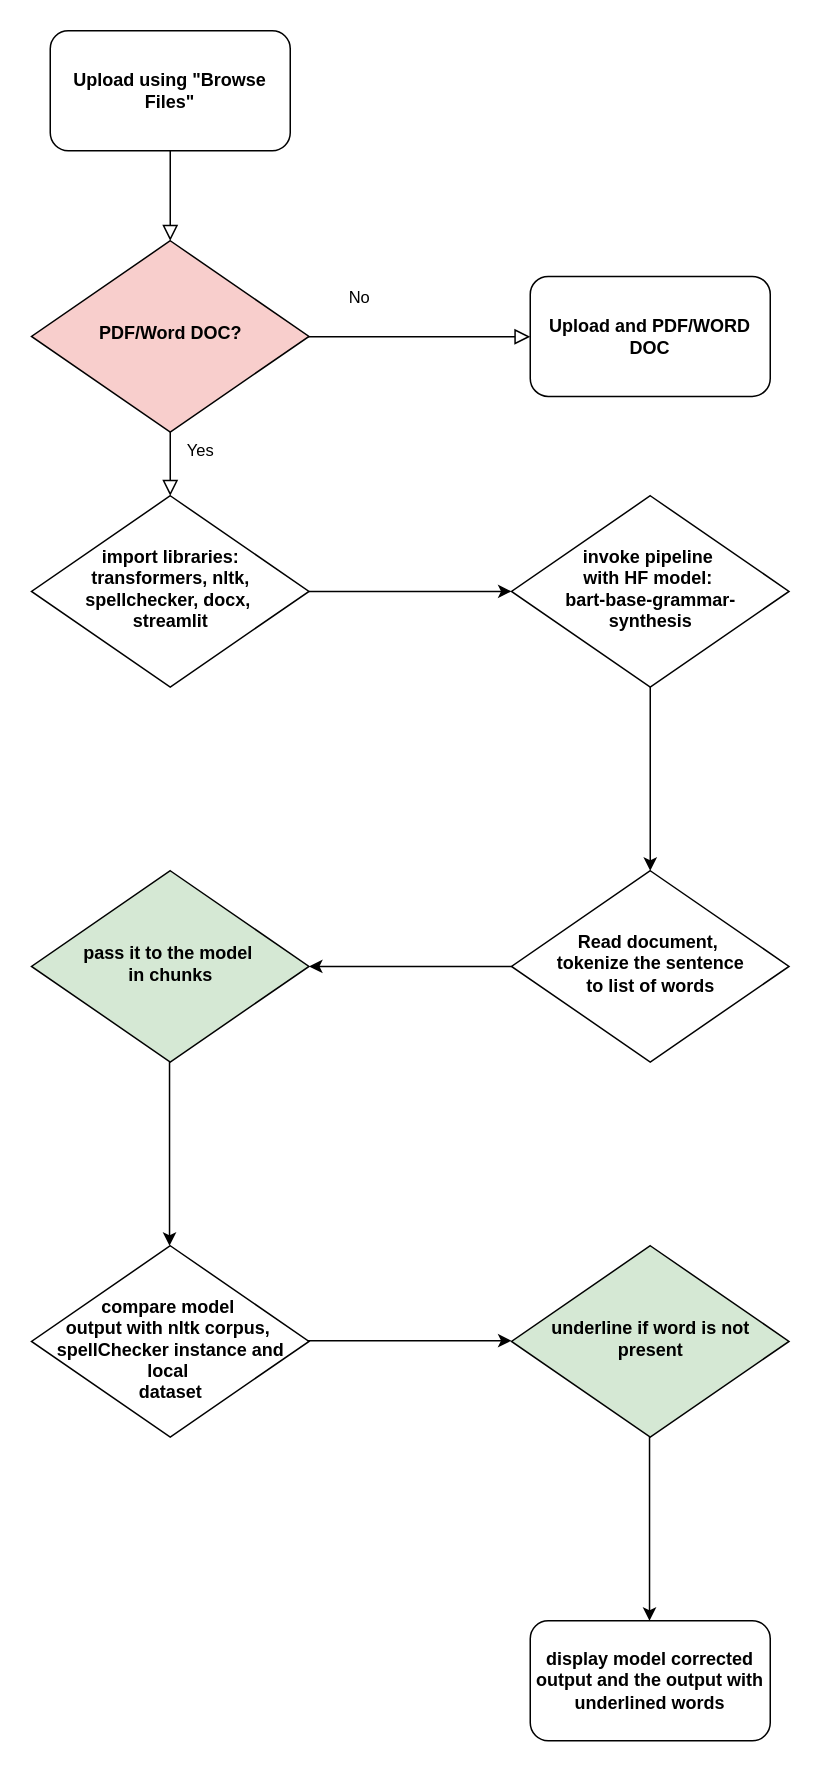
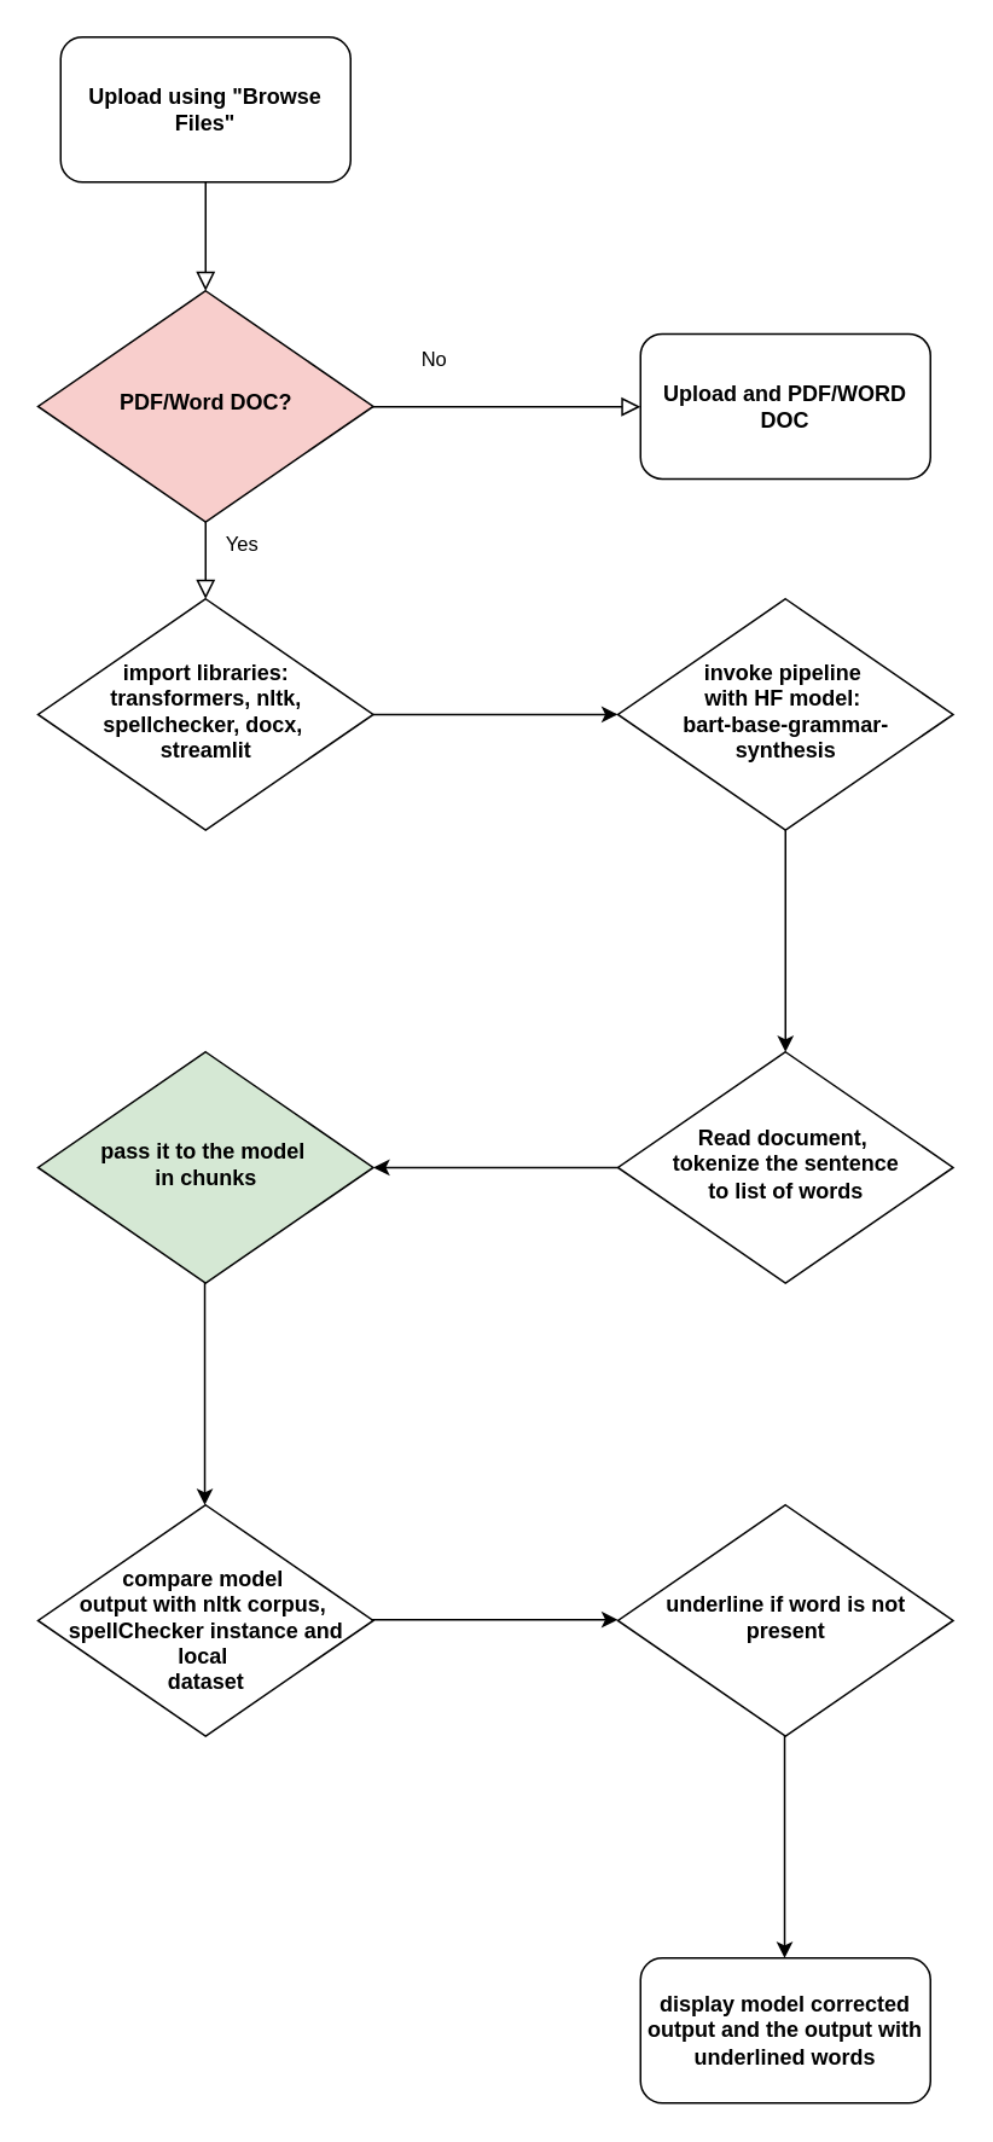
  <mxCell id="0" />
  <mxCell id="1" parent="0" />
  <mxCell id="2" value="" style="rounded=0;html=1;jettySize=auto;orthogonalLoop=1;fontSize=11;endArrow=block;endFill=0;endSize=8;strokeWidth=1;shadow=0;labelBackgroundColor=none;edgeStyle=orthogonalEdgeStyle;entryX=0.5;entryY=0;entryDx=0;entryDy=0;" parent="1" source="3" target="6" edge="1"><mxGeometry relative="1" as="geometry"><mxPoint x="113" y="150" as="targetPoint" /></mxGeometry></mxCell>
  <mxCell id="3" value="&lt;b&gt;Upload using &quot;Browse Files&quot;&lt;/b&gt;" style="rounded=1;whiteSpace=wrap;html=1;fontSize=12;glass=0;strokeWidth=1;shadow=0;" parent="1" vertex="1"><mxGeometry x="33" y="20" width="160" height="80" as="geometry" /></mxCell>
  <mxCell id="4" value="Yes" style="rounded=0;html=1;jettySize=auto;orthogonalLoop=1;fontSize=11;endArrow=block;endFill=0;endSize=8;strokeWidth=1;shadow=0;labelBackgroundColor=none;edgeStyle=orthogonalEdgeStyle;entryX=0.5;entryY=0;entryDx=0;entryDy=0;" parent="1" edge="1"><mxGeometry x="0.143" y="20" relative="1" as="geometry"><mxPoint as="offset" /><mxPoint x="113" y="260" as="sourcePoint" /><mxPoint x="113" y="330" as="targetPoint" /></mxGeometry></mxCell>
  <mxCell id="5" value="No" style="edgeStyle=orthogonalEdgeStyle;rounded=0;html=1;jettySize=auto;orthogonalLoop=1;fontSize=11;endArrow=block;endFill=0;endSize=8;strokeWidth=1;shadow=0;labelBackgroundColor=none;" parent="1" edge="1"><mxGeometry x="-0.172" y="26" relative="1" as="geometry"><mxPoint as="offset" /><mxPoint x="178" y="205" as="sourcePoint" /><mxPoint x="353" y="224" as="targetPoint" /><Array as="points"><mxPoint x="178" y="224" /></Array></mxGeometry></mxCell>
  <mxCell id="6" value="&lt;b&gt;PDF/Word DOC?&lt;/b&gt;" style="rhombus;whiteSpace=wrap;html=1;shadow=0;fontFamily=Helvetica;fontSize=12;align=center;strokeWidth=1;spacing=6;spacingTop=-4;rotation=0;fillColor=#f8cecc;" vertex="1" parent="1"><mxGeometry x="20.5" y="160" width="185" height="127.5" as="geometry" /></mxCell>
  <mxCell id="7" style="edgeStyle=orthogonalEdgeStyle;rounded=0;orthogonalLoop=1;jettySize=auto;html=1;entryX=0;entryY=0.5;entryDx=0;entryDy=0;" edge="1" parent="1" source="8" target="10"><mxGeometry relative="1" as="geometry"><mxPoint x="303" y="394" as="targetPoint" /></mxGeometry></mxCell>
  <mxCell id="8" value="&lt;b&gt;import libraries:&lt;/b&gt;&lt;div&gt;&lt;b&gt;transformers, nltk, spellchecker, docx,&amp;nbsp;&lt;/b&gt;&lt;/div&gt;&lt;div&gt;&lt;b&gt;streamlit&lt;/b&gt;&lt;/div&gt;" style="rhombus;whiteSpace=wrap;html=1;shadow=0;fontFamily=Helvetica;fontSize=12;align=center;strokeWidth=1;spacing=6;spacingTop=-4;rotation=0;" vertex="1" parent="1"><mxGeometry x="20.5" y="330" width="185" height="127.5" as="geometry" /></mxCell>
  <mxCell id="9" value="&lt;b&gt;Upload and PDF/WORD DOC&lt;/b&gt;" style="rounded=1;whiteSpace=wrap;html=1;fontSize=12;glass=0;strokeWidth=1;shadow=0;" vertex="1" parent="1"><mxGeometry x="353" y="183.75" width="160" height="80" as="geometry" /></mxCell>
  <mxCell id="10" value="&lt;b&gt;invoke pipeline&amp;nbsp;&lt;/b&gt;&lt;div&gt;&lt;b&gt;with&amp;nbsp;&lt;/b&gt;&lt;b style=&quot;background-color: initial;&quot;&gt;HF&amp;nbsp;&lt;span style=&quot;background-color: initial;&quot;&gt;model:&amp;nbsp;&lt;/span&gt;&lt;/b&gt;&lt;div&gt;&lt;b&gt;bart-base-grammar-&lt;/b&gt;&lt;/div&gt;&lt;div&gt;&lt;b&gt;synthesis&lt;/b&gt;&lt;/div&gt;&lt;/div&gt;" style="rhombus;whiteSpace=wrap;html=1;shadow=0;fontFamily=Helvetica;fontSize=12;align=center;strokeWidth=1;spacing=6;spacingTop=-4;rotation=0;" vertex="1" parent="1"><mxGeometry x="340.5" y="330" width="185" height="127.5" as="geometry" /></mxCell>
  <mxCell id="11" value="&lt;b&gt;Read document,&amp;nbsp;&lt;/b&gt;&lt;div&gt;&lt;b&gt;tokenize the sentence&lt;/b&gt;&lt;/div&gt;&lt;div&gt;&lt;b&gt;to list of words&lt;/b&gt;&lt;/div&gt;" style="rhombus;whiteSpace=wrap;html=1;shadow=0;fontFamily=Helvetica;fontSize=12;align=center;strokeWidth=1;spacing=6;spacingTop=-4;rotation=0;" vertex="1" parent="1"><mxGeometry x="340.5" y="580" width="185" height="127.5" as="geometry" /></mxCell>
  <mxCell id="12" value="" style="endArrow=classic;html=1;rounded=0;entryX=0.5;entryY=0;entryDx=0;entryDy=0;" edge="1" parent="1" target="11"><mxGeometry width="50" height="50" relative="1" as="geometry"><mxPoint x="433" y="457.5" as="sourcePoint" /><mxPoint x="466.93" y="580" as="targetPoint" /><Array as="points"><mxPoint x="433" y="507.5" /></Array></mxGeometry></mxCell>
  <mxCell id="13" value="" style="endArrow=classic;html=1;rounded=0;exitX=0;exitY=0.5;exitDx=0;exitDy=0;entryX=1;entryY=0.5;entryDx=0;entryDy=0;" edge="1" parent="1" source="11" target="14"><mxGeometry width="50" height="50" relative="1" as="geometry"><mxPoint x="273" y="630" as="sourcePoint" /><mxPoint x="213" y="644" as="targetPoint" /><Array as="points" /></mxGeometry></mxCell>
  <mxCell id="14" value="&lt;b&gt;pass it to the model&amp;nbsp;&lt;/b&gt;&lt;div&gt;&lt;b&gt;in chunks&lt;/b&gt;&lt;/div&gt;" style="rhombus;whiteSpace=wrap;html=1;shadow=0;fontFamily=Helvetica;fontSize=12;align=center;strokeWidth=1;spacing=6;spacingTop=-4;rotation=0;fillColor=#d5e8d4;" vertex="1" parent="1"><mxGeometry x="20.5" y="580" width="185" height="127.5" as="geometry" /></mxCell>
  <mxCell id="15" value="&lt;div&gt;&lt;b style=&quot;background-color: initial;&quot;&gt;&lt;br&gt;&lt;/b&gt;&lt;/div&gt;&lt;div&gt;&lt;b style=&quot;background-color: initial;&quot;&gt;compare model&amp;nbsp;&lt;/b&gt;&lt;/div&gt;&lt;div&gt;&lt;b style=&quot;background-color: initial;&quot;&gt;output&amp;nbsp;&lt;/b&gt;&lt;b style=&quot;background-color: initial;&quot;&gt;with nltk corpus,&amp;nbsp;&lt;/b&gt;&lt;/div&gt;&lt;div&gt;&lt;b style=&quot;background-color: initial;&quot;&gt;spellChecker instance and local&amp;nbsp;&lt;/b&gt;&lt;/div&gt;&lt;div&gt;&lt;b style=&quot;background-color: initial;&quot;&gt;dataset&lt;/b&gt;&lt;/div&gt;" style="rhombus;whiteSpace=wrap;html=1;shadow=0;fontFamily=Helvetica;fontSize=12;align=center;strokeWidth=1;spacing=6;spacingTop=-4;rotation=0;" vertex="1" parent="1"><mxGeometry x="20.5" y="830" width="185" height="127.5" as="geometry" /></mxCell>
  <mxCell id="16" value="" style="endArrow=classic;html=1;rounded=0;entryX=0.5;entryY=0;entryDx=0;entryDy=0;" edge="1" parent="1"><mxGeometry width="50" height="50" relative="1" as="geometry"><mxPoint x="112.52" y="707.5" as="sourcePoint" /><mxPoint x="112.52" y="830" as="targetPoint" /><Array as="points"><mxPoint x="112.52" y="757.5" /></Array></mxGeometry></mxCell>
- <mxCell id="17" value="&lt;b&gt;underline if word is not present&lt;/b&gt;" style="rhombus;whiteSpace=wrap;html=1;shadow=0;fontFamily=Helvetica;fontSize=12;align=center;strokeWidth=1;spacing=6;spacingTop=-4;rotation=0;fillColor=#d5e8d4;" vertex="1" parent="1"><mxGeometry x="340.5" y="830" width="185" height="127.5" as="geometry" /></mxCell>
+ <mxCell id="17" value="&lt;b&gt;underline if word is not present&lt;/b&gt;" style="rhombus;whiteSpace=wrap;html=1;shadow=0;fontFamily=Helvetica;fontSize=12;align=center;strokeWidth=1;spacing=6;spacingTop=-4;rotation=0;" vertex="1" parent="1"><mxGeometry x="340.5" y="830" width="185" height="127.5" as="geometry" /></mxCell>
  <mxCell id="18" value="&lt;b&gt;display model corrected output and the output with underlined words&lt;/b&gt;" style="rounded=1;whiteSpace=wrap;html=1;fontSize=12;glass=0;strokeWidth=1;shadow=0;" vertex="1" parent="1"><mxGeometry x="353" y="1080" width="160" height="80" as="geometry" /></mxCell>
  <mxCell id="19" style="edgeStyle=orthogonalEdgeStyle;rounded=0;orthogonalLoop=1;jettySize=auto;html=1;entryX=0;entryY=0.5;entryDx=0;entryDy=0;" edge="1" parent="1"><mxGeometry relative="1" as="geometry"><mxPoint x="340.5" y="893.27" as="targetPoint" /><mxPoint x="204.5" y="893.27" as="sourcePoint" /></mxGeometry></mxCell>
  <mxCell id="20" value="" style="endArrow=classic;html=1;rounded=0;entryX=0.5;entryY=0;entryDx=0;entryDy=0;" edge="1" parent="1"><mxGeometry width="50" height="50" relative="1" as="geometry"><mxPoint x="432.52" y="957.5" as="sourcePoint" /><mxPoint x="432.52" y="1080" as="targetPoint" /><Array as="points"><mxPoint x="432.52" y="1007.5" /></Array></mxGeometry></mxCell>
